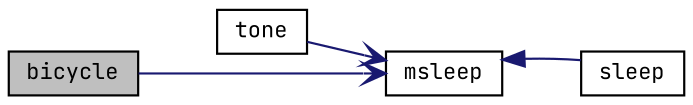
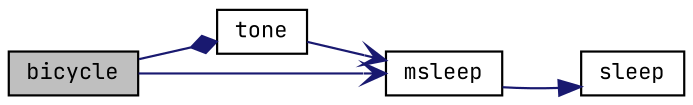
  digraph {
    fontname="JetBrains Mono"
    rankdir=LR
    node [color=black fillcolor=white fontname="JetBrains Mono" fontsize=10 shape=record style=filled]
    edge [arrowhead=vee color=midnightblue fontname="JetBrains Mono" fontsize=10 labelfontname=Helvetica labelfontsize=10 style=solid]
    n1 [fillcolor=grey75 fontcolor=black height=0.2 label=bicycle width=0.4]
    n2 [height=0.2 label=tone width=0.4]
    n3 [height=0.2 label=msleep width=0.4]
    n4 [height=0.2 label=sleep width=0.4]
+   n1 -> n2 [arrowhead=diamond]
    n1 -> n3
    n2 -> n3
-   n4 -> n3 [arrowhead=normal]
+   n3 -> n4 [arrowhead=normal]
  }
